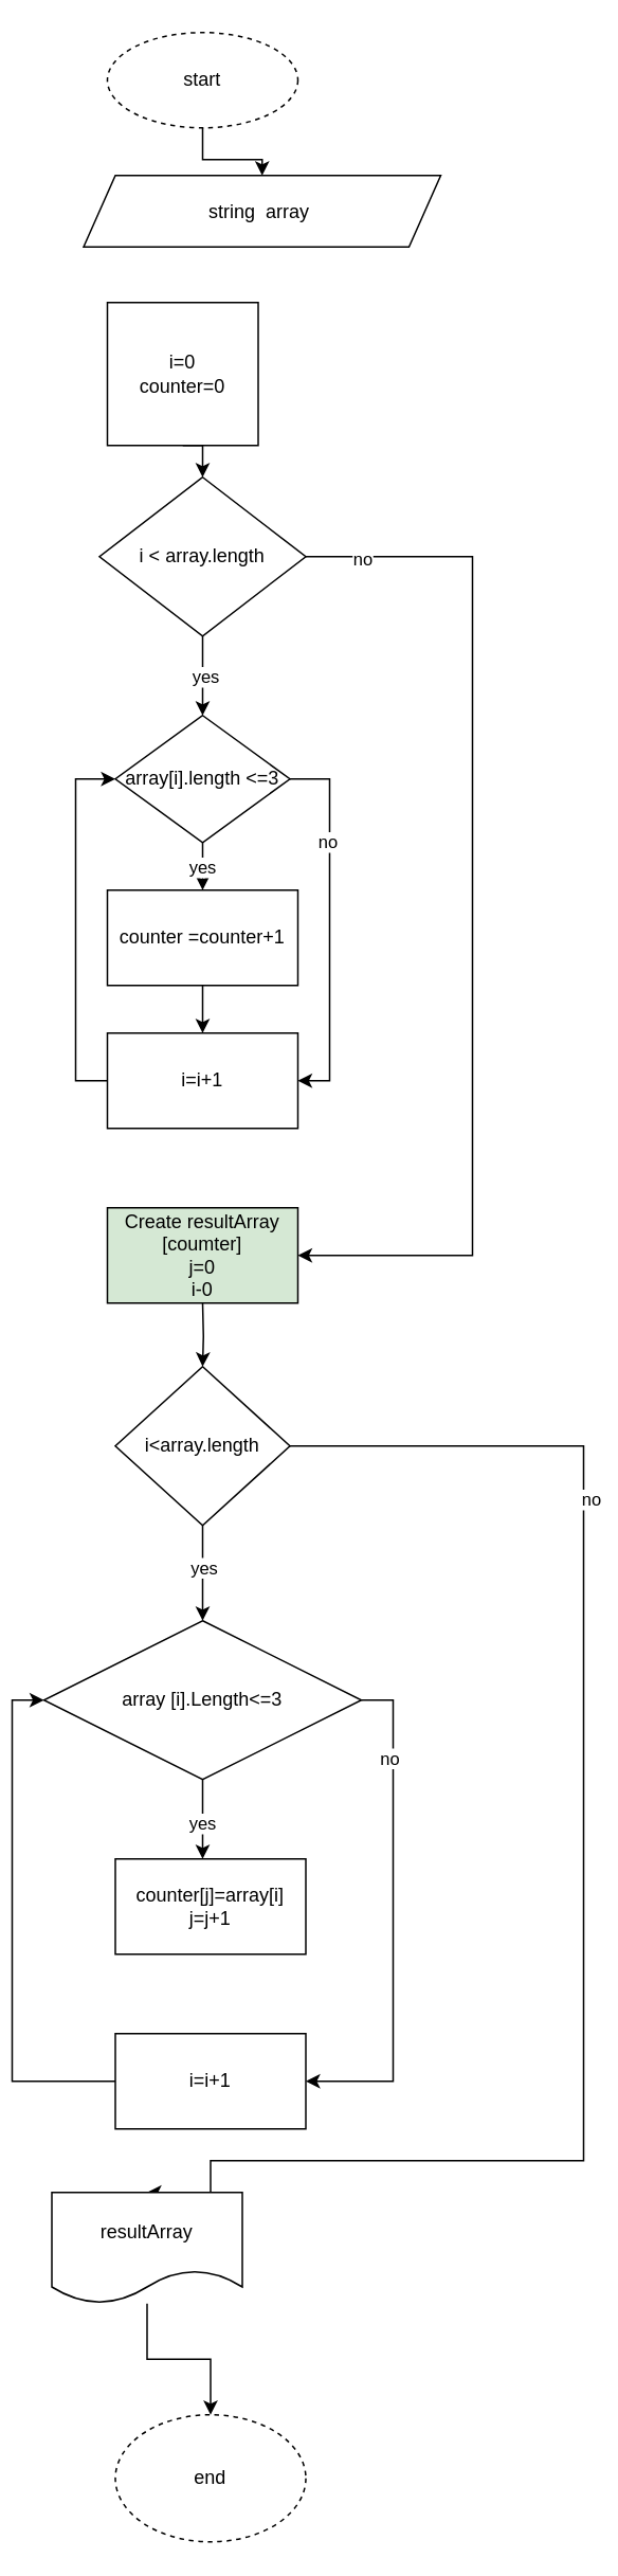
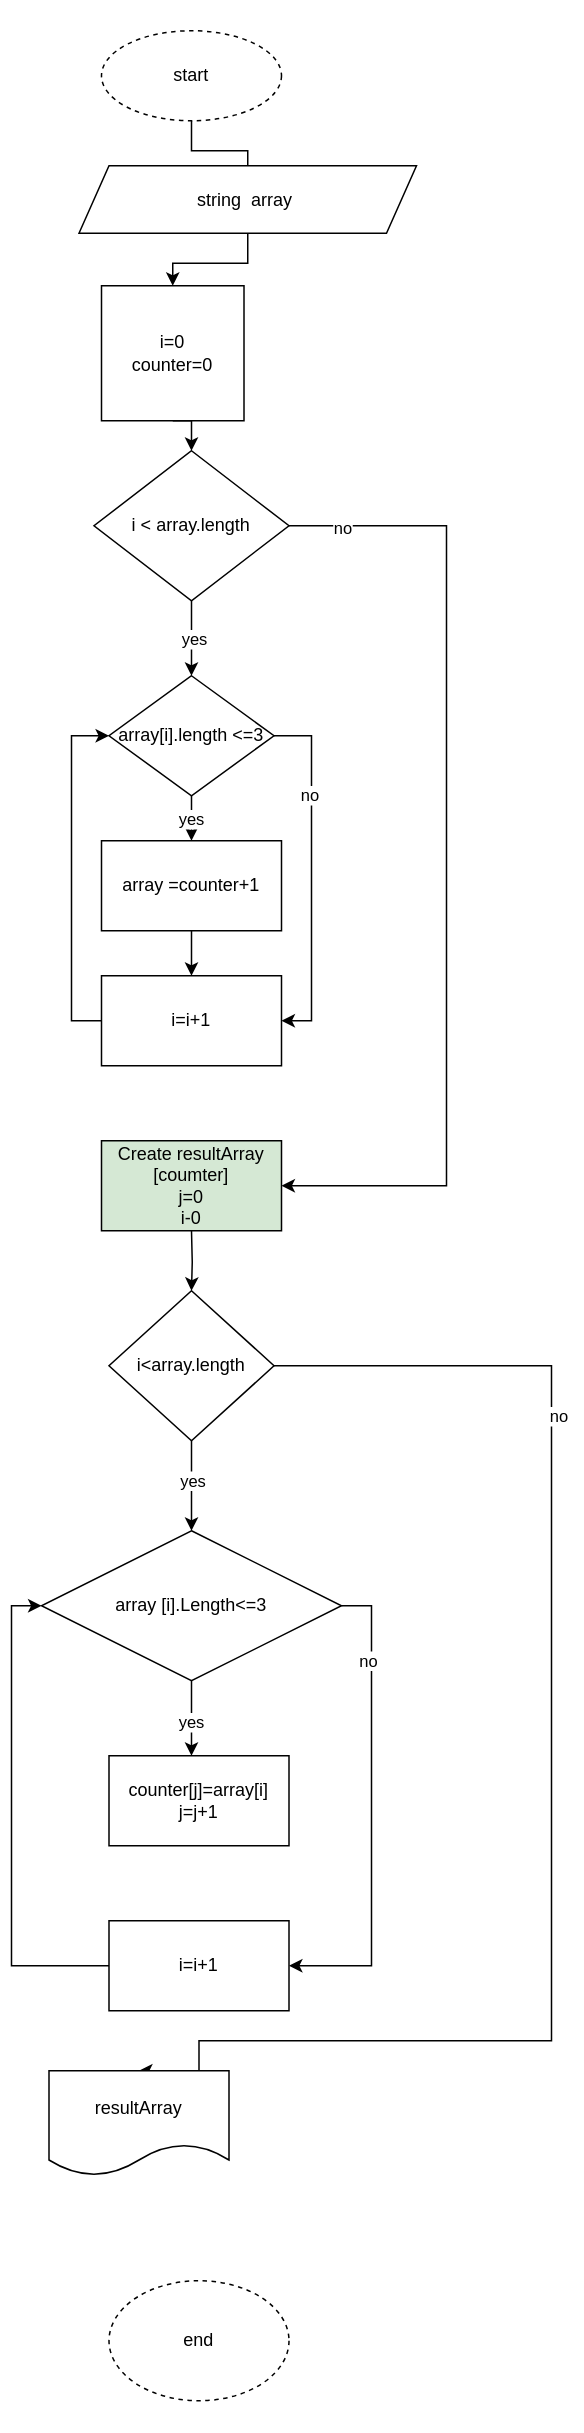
  <mxCell id="0" />
  <mxCell id="1" parent="0" />
- <mxCell id="2" style="edgeStyle=orthogonalEdgeStyle;rounded=0;orthogonalLoop=1;jettySize=auto;html=1;" parent="1" source="3" target="5" edge="1"><mxGeometry relative="1" as="geometry"><mxPoint x="120" y="150" as="targetPoint" /></mxGeometry></mxCell>
+ <mxCell id="2" style="edgeStyle=orthogonalEdgeStyle;rounded=0;orthogonalLoop=1;jettySize=auto;html=1;endArrow=none;" parent="1" source="3" target="5" edge="1"><mxGeometry relative="1" as="geometry"><mxPoint x="120" y="150" as="targetPoint" /></mxGeometry></mxCell>
  <mxCell id="3" value="start" style="ellipse;whiteSpace=wrap;html=1;dashed=1;" parent="1" vertex="1"><mxGeometry x="60" y="20" width="120" height="60" as="geometry" /></mxCell>
+ <mxCell id="4" style="edgeStyle=orthogonalEdgeStyle;rounded=0;orthogonalLoop=1;jettySize=auto;html=1;exitX=0.5;exitY=1;exitDx=0;exitDy=0;" parent="1" source="5" target="20" edge="1"><mxGeometry relative="1" as="geometry"><mxPoint x="120" y="210" as="targetPoint" /></mxGeometry></mxCell>
  <mxCell id="5" value="string&amp;nbsp; array&amp;nbsp;" style="shape=parallelogram;perimeter=parallelogramPerimeter;whiteSpace=wrap;html=1;fixedSize=1;" parent="1" vertex="1"><mxGeometry x="45" y="110" width="225" height="45" as="geometry" /></mxCell>
  <mxCell id="6" style="edgeStyle=orthogonalEdgeStyle;rounded=0;orthogonalLoop=1;jettySize=auto;html=1;entryX=1;entryY=0.5;entryDx=0;entryDy=0;" parent="1" source="10" target="30" edge="1"><mxGeometry relative="1" as="geometry"><mxPoint x="420" y="560" as="targetPoint" /><Array as="points"><mxPoint x="290" y="350" /><mxPoint x="290" y="790" /></Array></mxGeometry></mxCell>
  <mxCell id="7" value="no" style="edgeLabel;html=1;align=center;verticalAlign=middle;resizable=0;points=[];" vertex="1" connectable="0" parent="6"><mxGeometry x="-0.893" y="-1" relative="1" as="geometry"><mxPoint as="offset" /></mxGeometry></mxCell>
  <mxCell id="8" style="edgeStyle=orthogonalEdgeStyle;rounded=0;orthogonalLoop=1;jettySize=auto;html=1;exitX=0.5;exitY=1;exitDx=0;exitDy=0;" edge="1" parent="1" source="10"><mxGeometry relative="1" as="geometry"><mxPoint x="120" y="450" as="targetPoint" /></mxGeometry></mxCell>
  <mxCell id="9" value="yes" style="edgeLabel;html=1;align=center;verticalAlign=middle;resizable=0;points=[];" vertex="1" connectable="0" parent="8"><mxGeometry x="0.041" y="1" relative="1" as="geometry"><mxPoint as="offset" /></mxGeometry></mxCell>
  <mxCell id="10" value="i &amp;lt; array.length" style="rhombus;whiteSpace=wrap;html=1;" parent="1" vertex="1"><mxGeometry x="55" y="300" width="130" height="100" as="geometry" /></mxCell>
  <mxCell id="11" style="edgeStyle=orthogonalEdgeStyle;rounded=0;orthogonalLoop=1;jettySize=auto;html=1;exitX=0.5;exitY=1;exitDx=0;exitDy=0;entryX=0.5;entryY=0;entryDx=0;entryDy=0;" parent="1" source="34" target="17" edge="1"><mxGeometry relative="1" as="geometry"><mxPoint x="120" y="820" as="sourcePoint" /></mxGeometry></mxCell>
  <mxCell id="12" value="yes" style="edgeLabel;html=1;align=center;verticalAlign=middle;resizable=0;points=[];" vertex="1" connectable="0" parent="11"><mxGeometry x="-0.127" relative="1" as="geometry"><mxPoint as="offset" /></mxGeometry></mxCell>
  <mxCell id="13" style="edgeStyle=orthogonalEdgeStyle;rounded=0;orthogonalLoop=1;jettySize=auto;html=1;exitX=1;exitY=0.5;exitDx=0;exitDy=0;entryX=1;entryY=0.5;entryDx=0;entryDy=0;" edge="1" parent="1" source="17" target="37"><mxGeometry relative="1" as="geometry"><mxPoint x="310" y="1220" as="targetPoint" /></mxGeometry></mxCell>
  <mxCell id="14" value="no" style="edgeLabel;html=1;align=center;verticalAlign=middle;resizable=0;points=[];" vertex="1" connectable="0" parent="13"><mxGeometry x="-0.644" y="-3" relative="1" as="geometry"><mxPoint as="offset" /></mxGeometry></mxCell>
  <mxCell id="15" style="edgeStyle=orthogonalEdgeStyle;rounded=0;orthogonalLoop=1;jettySize=auto;html=1;exitX=0.5;exitY=1;exitDx=0;exitDy=0;" edge="1" parent="1" source="17"><mxGeometry relative="1" as="geometry"><mxPoint x="120" y="1170" as="targetPoint" /></mxGeometry></mxCell>
  <mxCell id="16" value="yes" style="edgeLabel;html=1;align=center;verticalAlign=middle;resizable=0;points=[];" vertex="1" connectable="0" parent="15"><mxGeometry x="0.113" y="-1" relative="1" as="geometry"><mxPoint as="offset" /></mxGeometry></mxCell>
  <mxCell id="17" value="array [i].Length&amp;lt;=3" style="rhombus;whiteSpace=wrap;html=1;" parent="1" vertex="1"><mxGeometry x="20" y="1020" width="200" height="100" as="geometry" /></mxCell>
  <mxCell id="18" value="end" style="ellipse;whiteSpace=wrap;html=1;dashed=1;" parent="1" vertex="1"><mxGeometry x="65" y="1520" width="120" height="80" as="geometry" /></mxCell>
  <mxCell id="19" style="edgeStyle=orthogonalEdgeStyle;rounded=0;orthogonalLoop=1;jettySize=auto;html=1;exitX=0.5;exitY=1;exitDx=0;exitDy=0;" edge="1" parent="1" source="20"><mxGeometry relative="1" as="geometry"><mxPoint x="120" y="300" as="targetPoint" /></mxGeometry></mxCell>
  <mxCell id="20" value="i=0&lt;br&gt;counter=0" style="rounded=0;whiteSpace=wrap;html=1;" parent="1" vertex="1"><mxGeometry x="60" y="190" width="95" height="90" as="geometry" /></mxCell>
  <mxCell id="21" style="edgeStyle=orthogonalEdgeStyle;rounded=0;orthogonalLoop=1;jettySize=auto;html=1;exitX=1;exitY=0.5;exitDx=0;exitDy=0;entryX=1;entryY=0.5;entryDx=0;entryDy=0;" edge="1" parent="1" source="25" target="29"><mxGeometry relative="1" as="geometry"><mxPoint x="270" y="560" as="targetPoint" /></mxGeometry></mxCell>
  <mxCell id="22" value="no" style="edgeLabel;html=1;align=center;verticalAlign=middle;resizable=0;points=[];" vertex="1" connectable="0" parent="21"><mxGeometry x="-0.459" y="-2" relative="1" as="geometry"><mxPoint as="offset" /></mxGeometry></mxCell>
  <mxCell id="23" style="edgeStyle=orthogonalEdgeStyle;rounded=0;orthogonalLoop=1;jettySize=auto;html=1;exitX=0.5;exitY=1;exitDx=0;exitDy=0;" edge="1" parent="1" source="25"><mxGeometry relative="1" as="geometry"><mxPoint x="120" y="560" as="targetPoint" /></mxGeometry></mxCell>
  <mxCell id="24" value="yes" style="edgeLabel;html=1;align=center;verticalAlign=middle;resizable=0;points=[];" vertex="1" connectable="0" parent="23"><mxGeometry x="-0.013" y="-1" relative="1" as="geometry"><mxPoint as="offset" /></mxGeometry></mxCell>
  <mxCell id="25" value="array[i].length &amp;lt;=3" style="rhombus;whiteSpace=wrap;html=1;" vertex="1" parent="1"><mxGeometry x="65" y="450" width="110" height="80" as="geometry" /></mxCell>
  <mxCell id="26" style="edgeStyle=orthogonalEdgeStyle;rounded=0;orthogonalLoop=1;jettySize=auto;html=1;exitX=0.5;exitY=1;exitDx=0;exitDy=0;" edge="1" parent="1" source="27" target="29"><mxGeometry relative="1" as="geometry"><mxPoint x="120" y="650" as="targetPoint" /></mxGeometry></mxCell>
- <mxCell id="27" value="counter =counter+1" style="rounded=0;whiteSpace=wrap;html=1;" vertex="1" parent="1"><mxGeometry x="60" y="560" width="120" height="60" as="geometry" /></mxCell>
+ <mxCell id="27" value="array =counter+1" style="rounded=0;whiteSpace=wrap;html=1;" vertex="1" parent="1"><mxGeometry x="60" y="560" width="120" height="60" as="geometry" /></mxCell>
  <mxCell id="28" style="edgeStyle=orthogonalEdgeStyle;rounded=0;orthogonalLoop=1;jettySize=auto;html=1;exitX=0;exitY=0.5;exitDx=0;exitDy=0;entryX=0;entryY=0.5;entryDx=0;entryDy=0;" edge="1" parent="1" source="29" target="25"><mxGeometry relative="1" as="geometry" /></mxCell>
  <mxCell id="29" value="i=i+1" style="rounded=0;whiteSpace=wrap;html=1;" vertex="1" parent="1"><mxGeometry x="60" y="650" width="120" height="60" as="geometry" /></mxCell>
  <mxCell id="30" value="Create resultArray [coumter]&lt;br&gt;j=0&lt;br&gt;i-0" style="rounded=0;whiteSpace=wrap;html=1;fillColor=#d5e8d4;" vertex="1" parent="1"><mxGeometry x="60" y="760" width="120" height="60" as="geometry" /></mxCell>
  <mxCell id="31" value="" style="edgeStyle=orthogonalEdgeStyle;rounded=0;orthogonalLoop=1;jettySize=auto;html=1;exitX=0.5;exitY=1;exitDx=0;exitDy=0;entryX=0.5;entryY=0;entryDx=0;entryDy=0;" edge="1" parent="1" target="34"><mxGeometry relative="1" as="geometry"><mxPoint x="120" y="820" as="sourcePoint" /><mxPoint x="120" y="1020" as="targetPoint" /></mxGeometry></mxCell>
  <mxCell id="32" style="edgeStyle=orthogonalEdgeStyle;rounded=0;orthogonalLoop=1;jettySize=auto;html=1;exitX=1;exitY=0.5;exitDx=0;exitDy=0;entryX=0.5;entryY=0;entryDx=0;entryDy=0;" edge="1" parent="1" source="34" target="39"><mxGeometry relative="1" as="geometry"><mxPoint x="190" y="1430" as="targetPoint" /><Array as="points"><mxPoint x="360" y="910" /><mxPoint x="360" y="1360" /><mxPoint x="125" y="1360" /></Array></mxGeometry></mxCell>
  <mxCell id="33" value="no" style="edgeLabel;html=1;align=center;verticalAlign=middle;resizable=0;points=[];" vertex="1" connectable="0" parent="32"><mxGeometry x="-0.532" y="4" relative="1" as="geometry"><mxPoint as="offset" /></mxGeometry></mxCell>
  <mxCell id="34" value="i&amp;lt;array.length" style="rhombus;whiteSpace=wrap;html=1;" vertex="1" parent="1"><mxGeometry x="65" y="860" width="110" height="100" as="geometry" /></mxCell>
  <mxCell id="35" value="counter[j]=array[i]&lt;br&gt;j=j+1" style="rounded=0;whiteSpace=wrap;html=1;" vertex="1" parent="1"><mxGeometry x="65" y="1170" width="120" height="60" as="geometry" /></mxCell>
  <mxCell id="36" style="edgeStyle=orthogonalEdgeStyle;rounded=0;orthogonalLoop=1;jettySize=auto;html=1;exitX=0;exitY=0.5;exitDx=0;exitDy=0;entryX=0;entryY=0.5;entryDx=0;entryDy=0;" edge="1" parent="1" source="37" target="17"><mxGeometry relative="1" as="geometry" /></mxCell>
  <mxCell id="37" value="i=i+1" style="rounded=0;whiteSpace=wrap;html=1;" vertex="1" parent="1"><mxGeometry x="65" y="1280" width="120" height="60" as="geometry" /></mxCell>
- <mxCell id="38" style="edgeStyle=orthogonalEdgeStyle;rounded=0;orthogonalLoop=1;jettySize=auto;html=1;entryX=0.5;entryY=0;entryDx=0;entryDy=0;" edge="1" parent="1" source="39" target="18"><mxGeometry relative="1" as="geometry" /></mxCell>
  <mxCell id="39" value="resultArray" style="shape=document;whiteSpace=wrap;html=1;boundedLbl=1;" vertex="1" parent="1"><mxGeometry x="25" y="1380" width="120" height="70" as="geometry" /></mxCell>
